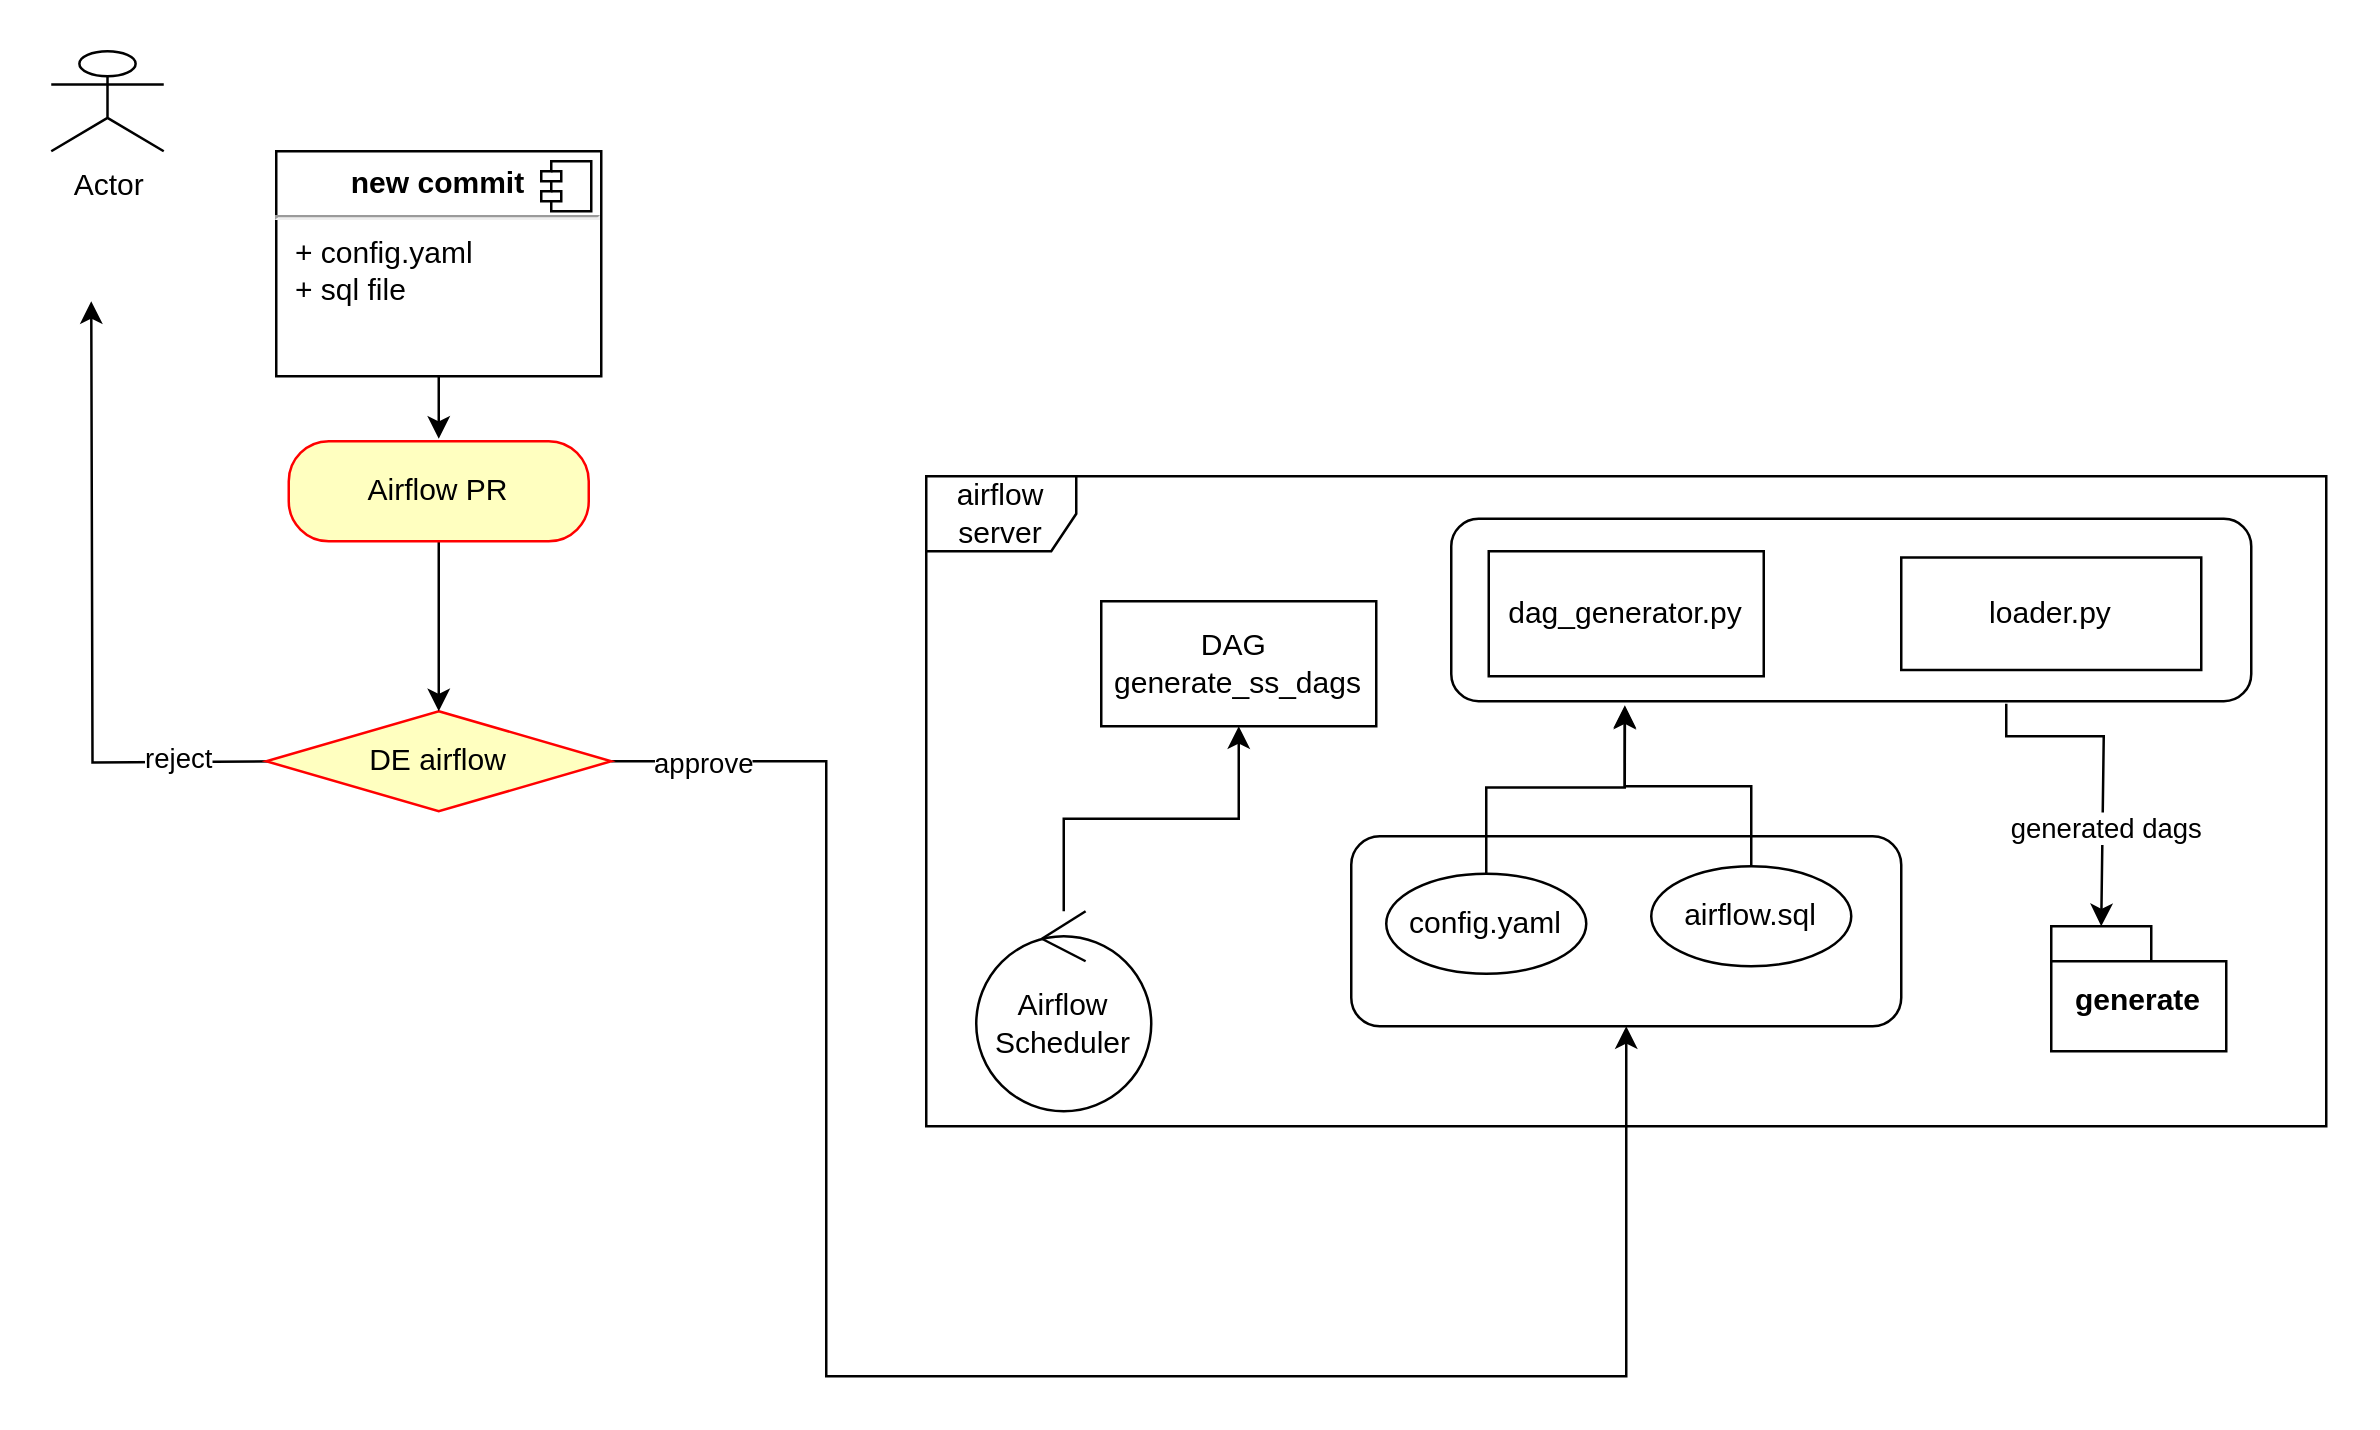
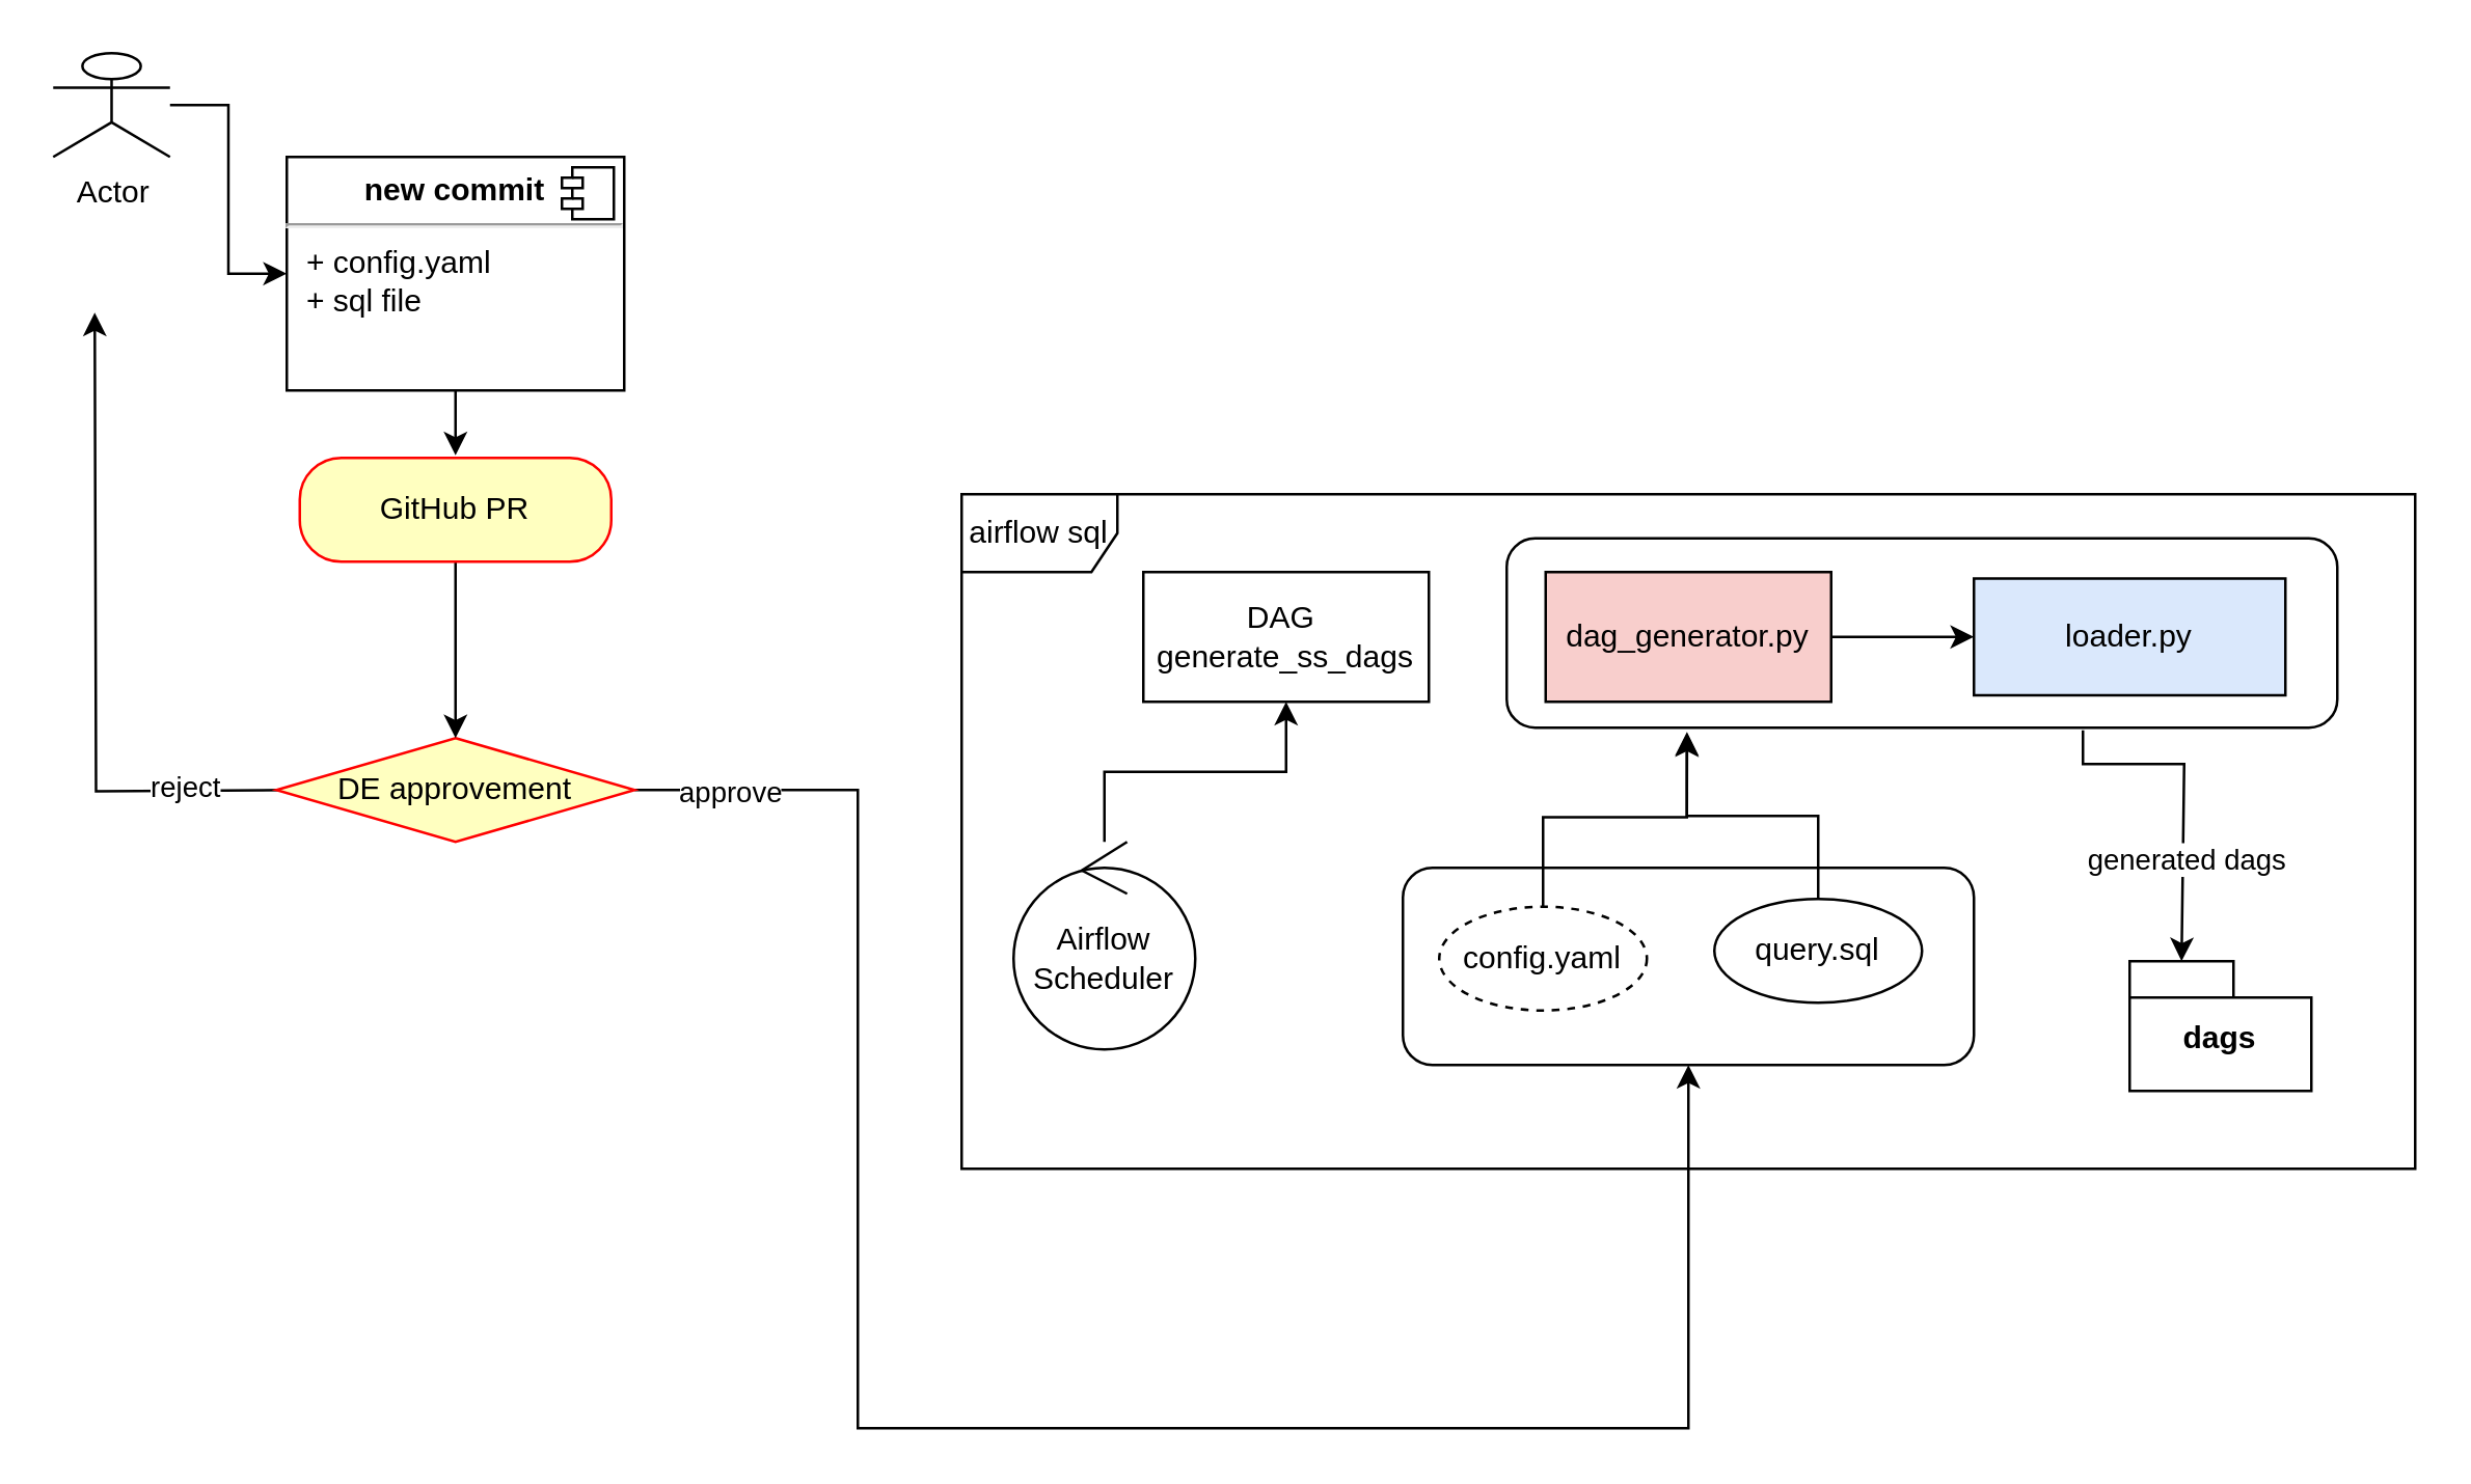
  <mxCell id="0" />
  <mxCell id="1" parent="0" />
+ <mxCell id="2" value="" style="edgeStyle=orthogonalEdgeStyle;rounded=0;orthogonalLoop=1;jettySize=auto;html=1;" edge="1" parent="1" source="3" target="26"><mxGeometry relative="1" as="geometry" /></mxCell>
  <mxCell id="3" value="Actor" style="shape=umlActor;verticalLabelPosition=bottom;verticalAlign=top;html=1;" vertex="1" parent="1"><mxGeometry x="20" y="20" width="45" height="40" as="geometry" /></mxCell>
  <mxCell id="4" style="edgeStyle=orthogonalEdgeStyle;rounded=0;orthogonalLoop=1;jettySize=auto;html=1;exitX=0;exitY=0.5;exitDx=0;exitDy=0;" edge="1" parent="1"><mxGeometry relative="1" as="geometry"><mxPoint x="36" y="120" as="targetPoint" /><mxPoint x="112" y="304" as="sourcePoint" /></mxGeometry></mxCell>
  <mxCell id="5" value="reject" style="edgeLabel;html=1;align=center;verticalAlign=middle;resizable=0;points=[];" vertex="1" connectable="0" parent="4"><mxGeometry x="0.081" y="-4" relative="1" as="geometry"><mxPoint x="30" y="64" as="offset" /></mxGeometry></mxCell>
  <mxCell id="6" value="" style="edgeStyle=orthogonalEdgeStyle;rounded=0;orthogonalLoop=1;jettySize=auto;html=1;exitX=1;exitY=0.5;exitDx=0;exitDy=0;entryX=0.5;entryY=1;entryDx=0;entryDy=0;" edge="1" parent="1" source="13" target="20"><mxGeometry relative="1" as="geometry"><mxPoint x="670" y="490" as="targetPoint" /><Array as="points"><mxPoint x="330" y="304" /><mxPoint x="330" y="550" /><mxPoint x="650" y="550" /></Array></mxGeometry></mxCell>
  <mxCell id="7" value="approve" style="edgeLabel;html=1;align=center;verticalAlign=middle;resizable=0;points=[];" vertex="1" connectable="0" parent="6"><mxGeometry x="-0.261" y="3" relative="1" as="geometry"><mxPoint x="-53" y="-207" as="offset" /></mxGeometry></mxCell>
- <mxCell id="8" value="airflow server" style="shape=umlFrame;whiteSpace=wrap;html=1;pointerEvents=0;" vertex="1" parent="1"><mxGeometry x="370" y="190" width="560" height="260" as="geometry" /></mxCell>
- <mxCell id="9" value="DAG&amp;nbsp;&lt;br&gt;generate_ss_dags" style="html=1;whiteSpace=wrap;" vertex="1" parent="1"><mxGeometry x="440" y="240" width="110" height="50" as="geometry" /></mxCell>
- <mxCell id="11" value="dag_generator.py" style="html=1;whiteSpace=wrap;" vertex="1" parent="1"><mxGeometry x="595" y="220" width="110" height="50" as="geometry" /></mxCell>
- <mxCell id="12" value="loader.py" style="whiteSpace=wrap;html=1;" vertex="1" parent="1"><mxGeometry x="760" y="222.5" width="120" height="45" as="geometry" /></mxCell>
- <mxCell id="13" value="DE airflow" style="rhombus;whiteSpace=wrap;html=1;fontColor=#000000;fillColor=#ffffc0;strokeColor=#ff0000;" vertex="1" parent="1"><mxGeometry x="106" y="284" width="138" height="40" as="geometry" /></mxCell>
+ <mxCell id="8" value="airflow sql" style="shape=umlFrame;whiteSpace=wrap;html=1;pointerEvents=0;" vertex="1" parent="1"><mxGeometry x="370" y="190" width="560" height="260" as="geometry" /></mxCell>
+ <mxCell id="9" value="DAG&amp;nbsp;&lt;br&gt;generate_ss_dags" style="html=1;whiteSpace=wrap;" vertex="1" parent="1"><mxGeometry x="440" y="220" width="110" height="50" as="geometry" /></mxCell>
+ <mxCell id="10" value="" style="edgeStyle=orthogonalEdgeStyle;rounded=0;orthogonalLoop=1;jettySize=auto;html=1;" edge="1" parent="1" source="11" target="12"><mxGeometry relative="1" as="geometry" /></mxCell>
+ <mxCell id="11" value="dag_generator.py" style="html=1;whiteSpace=wrap;fillColor=#f8cecc;" vertex="1" parent="1"><mxGeometry x="595" y="220" width="110" height="50" as="geometry" /></mxCell>
+ <mxCell id="12" value="loader.py" style="whiteSpace=wrap;html=1;fillColor=#dae8fc;" vertex="1" parent="1"><mxGeometry x="760" y="222.5" width="120" height="45" as="geometry" /></mxCell>
+ <mxCell id="13" value="DE approvement" style="rhombus;whiteSpace=wrap;html=1;fontColor=#000000;fillColor=#ffffc0;strokeColor=#ff0000;" vertex="1" parent="1"><mxGeometry x="106" y="284" width="138" height="40" as="geometry" /></mxCell>
  <mxCell id="14" value="" style="edgeStyle=orthogonalEdgeStyle;rounded=0;orthogonalLoop=1;jettySize=auto;html=1;" edge="1" parent="1" source="15" target="9"><mxGeometry relative="1" as="geometry" /></mxCell>
- <mxCell id="15" value="Airflow&lt;br&gt;Scheduler" style="ellipse;shape=umlControl;whiteSpace=wrap;html=1;" vertex="1" parent="1"><mxGeometry x="390" y="364" width="70" height="80" as="geometry" /></mxCell>
+ <mxCell id="15" value="Airflow&lt;br&gt;Scheduler" style="ellipse;shape=umlControl;whiteSpace=wrap;html=1;" vertex="1" parent="1"><mxGeometry x="390" y="324" width="70" height="80" as="geometry" /></mxCell>
  <mxCell id="16" value="" style="edgeStyle=orthogonalEdgeStyle;rounded=0;orthogonalLoop=1;jettySize=auto;html=1;entryX=0.217;entryY=1.029;entryDx=0;entryDy=0;entryPerimeter=0;" edge="1" parent="1" source="17" target="23"><mxGeometry relative="1" as="geometry" /></mxCell>
- <mxCell id="17" value="config.yaml" style="ellipse;whiteSpace=wrap;html=1;" vertex="1" parent="1"><mxGeometry x="554" y="349" width="80" height="40" as="geometry" /></mxCell>
+ <mxCell id="17" value="config.yaml" style="ellipse;whiteSpace=wrap;html=1;dashed=1;" vertex="1" parent="1"><mxGeometry x="554" y="349" width="80" height="40" as="geometry" /></mxCell>
  <mxCell id="18" value="" style="edgeStyle=orthogonalEdgeStyle;rounded=0;orthogonalLoop=1;jettySize=auto;html=1;entryX=0.217;entryY=1.022;entryDx=0;entryDy=0;entryPerimeter=0;" edge="1" parent="1" target="23"><mxGeometry relative="1" as="geometry"><mxPoint x="700" y="350" as="sourcePoint" /><mxPoint x="650.08" y="286.117" as="targetPoint" /><Array as="points"><mxPoint x="700" y="314" /><mxPoint x="649" y="314" /></Array></mxGeometry></mxCell>
- <mxCell id="19" value="airflow.sql" style="ellipse;whiteSpace=wrap;html=1;" vertex="1" parent="1"><mxGeometry x="660" y="346" width="80" height="40" as="geometry" /></mxCell>
+ <mxCell id="19" value="query.sql" style="ellipse;whiteSpace=wrap;html=1;" vertex="1" parent="1"><mxGeometry x="660" y="346" width="80" height="40" as="geometry" /></mxCell>
  <mxCell id="20" value="" style="rounded=1;whiteSpace=wrap;html=1;fillColor=none;" vertex="1" parent="1"><mxGeometry x="540" y="334" width="220" height="76" as="geometry" /></mxCell>
  <mxCell id="21" style="edgeStyle=orthogonalEdgeStyle;rounded=0;orthogonalLoop=1;jettySize=auto;html=1;entryX=0;entryY=0;entryDx=20;entryDy=0;entryPerimeter=0;" edge="1" parent="1" target="24"><mxGeometry relative="1" as="geometry"><mxPoint x="802" y="281" as="sourcePoint" /><mxPoint x="841" y="364" as="targetPoint" /><Array as="points"><mxPoint x="802" y="294" /><mxPoint x="841" y="294" /></Array></mxGeometry></mxCell>
  <mxCell id="22" value="generated dags" style="edgeLabel;html=1;align=center;verticalAlign=middle;resizable=0;points=[];" vertex="1" connectable="0" parent="21"><mxGeometry x="0.377" y="1" relative="1" as="geometry"><mxPoint as="offset" /></mxGeometry></mxCell>
  <mxCell id="23" value="" style="rounded=1;whiteSpace=wrap;html=1;fillColor=none;" vertex="1" parent="1"><mxGeometry x="580" y="207" width="320" height="73" as="geometry" /></mxCell>
- <mxCell id="24" value="generate" style="shape=folder;fontStyle=1;spacingTop=10;tabWidth=40;tabHeight=14;tabPosition=left;html=1;whiteSpace=wrap;" vertex="1" parent="1"><mxGeometry x="820" y="370" width="70" height="50" as="geometry" /></mxCell>
+ <mxCell id="24" value="dags" style="shape=folder;fontStyle=1;spacingTop=10;tabWidth=40;tabHeight=14;tabPosition=left;html=1;whiteSpace=wrap;" vertex="1" parent="1"><mxGeometry x="820" y="370" width="70" height="50" as="geometry" /></mxCell>
  <mxCell id="25" value="" style="edgeStyle=orthogonalEdgeStyle;rounded=0;orthogonalLoop=1;jettySize=auto;html=1;" edge="1" parent="1" source="26"><mxGeometry relative="1" as="geometry"><mxPoint x="175" y="175" as="targetPoint" /></mxGeometry></mxCell>
  <mxCell id="26" value="&lt;p style=&quot;margin:0px;margin-top:6px;text-align:center;&quot;&gt;&lt;b&gt;new commit&lt;/b&gt;&lt;/p&gt;&lt;hr&gt;&lt;p style=&quot;margin:0px;margin-left:8px;&quot;&gt;+&amp;nbsp;config.yaml&lt;br&gt;+ sql file&lt;/p&gt;" style="align=left;overflow=fill;html=1;dropTarget=0;whiteSpace=wrap;" vertex="1" parent="1"><mxGeometry x="110" y="60" width="130" height="90" as="geometry" /></mxCell>
  <mxCell id="27" value="" style="shape=component;jettyWidth=8;jettyHeight=4;" vertex="1" parent="26"><mxGeometry x="1" width="20" height="20" relative="1" as="geometry"><mxPoint x="-24" y="4" as="offset" /></mxGeometry></mxCell>
  <mxCell id="28" value="" style="edgeStyle=orthogonalEdgeStyle;rounded=0;orthogonalLoop=1;jettySize=auto;html=1;" edge="1" parent="1" source="29" target="13"><mxGeometry relative="1" as="geometry" /></mxCell>
- <mxCell id="29" value="Airflow PR" style="rounded=1;whiteSpace=wrap;html=1;arcSize=40;fontColor=#000000;fillColor=#ffffc0;strokeColor=#ff0000;" vertex="1" parent="1"><mxGeometry x="115" y="176" width="120" height="40" as="geometry" /></mxCell>
+ <mxCell id="29" value="GitHub PR" style="rounded=1;whiteSpace=wrap;html=1;arcSize=40;fontColor=#000000;fillColor=#ffffc0;strokeColor=#ff0000;" vertex="1" parent="1"><mxGeometry x="115" y="176" width="120" height="40" as="geometry" /></mxCell>
